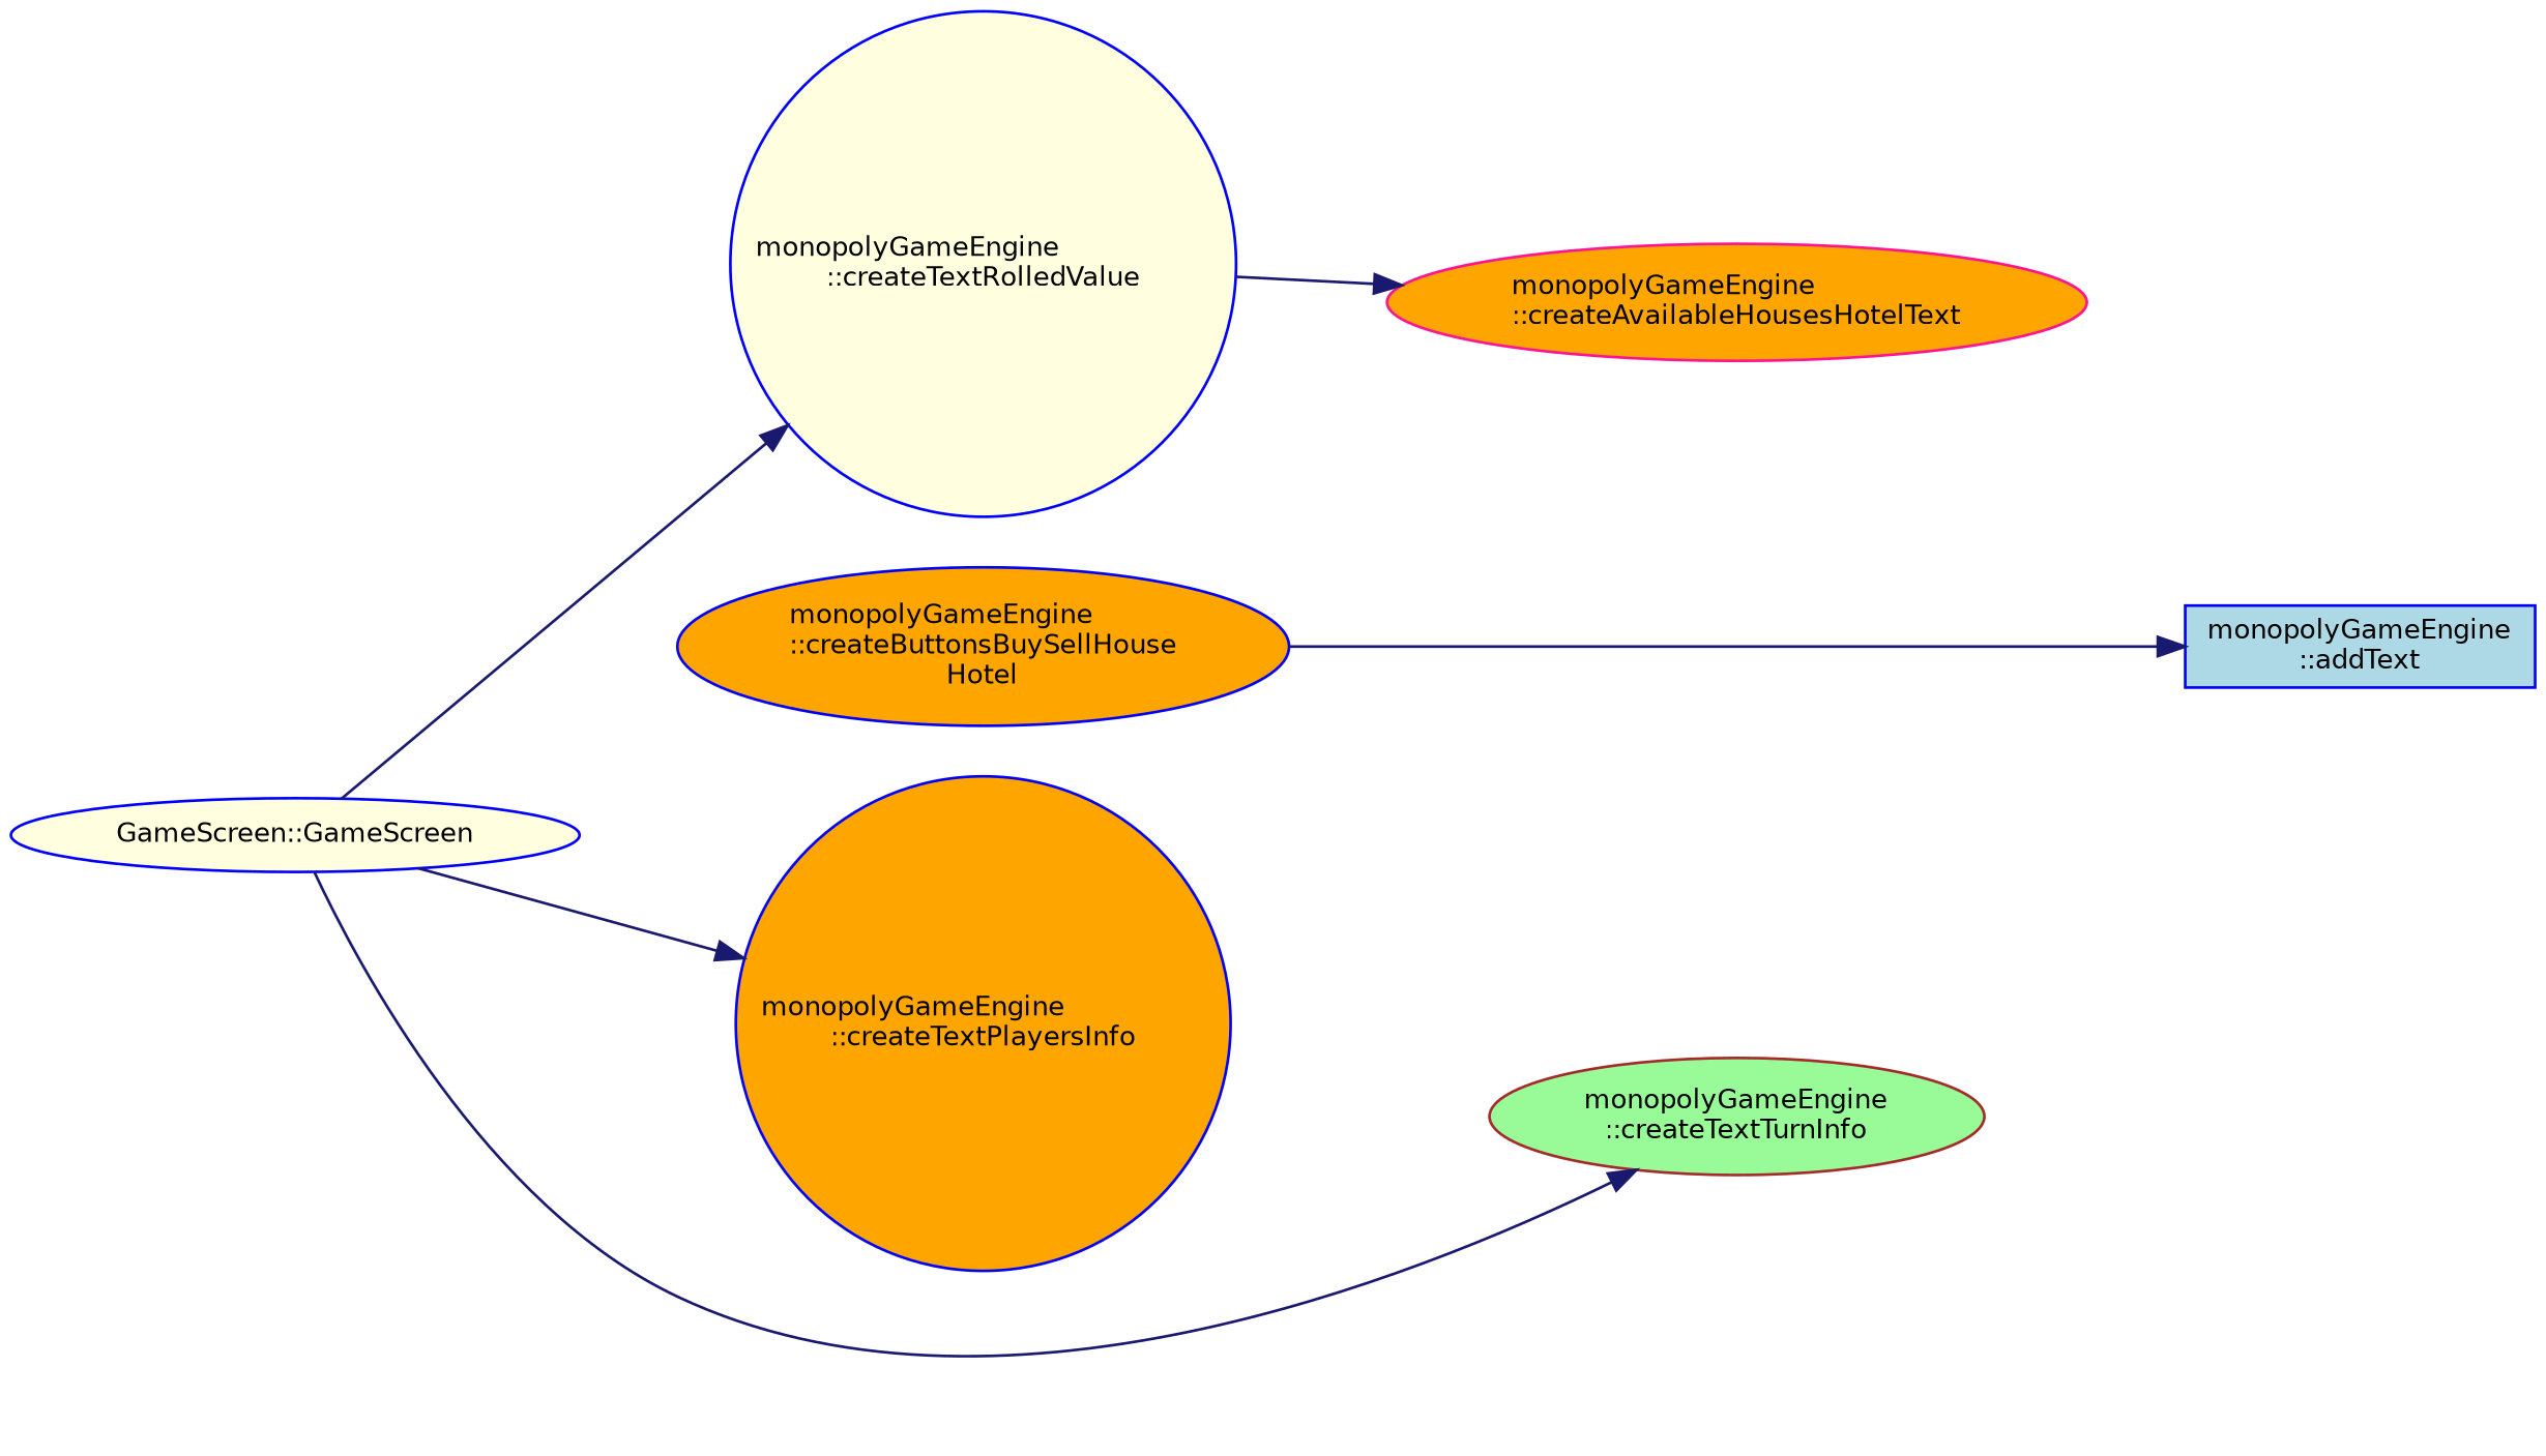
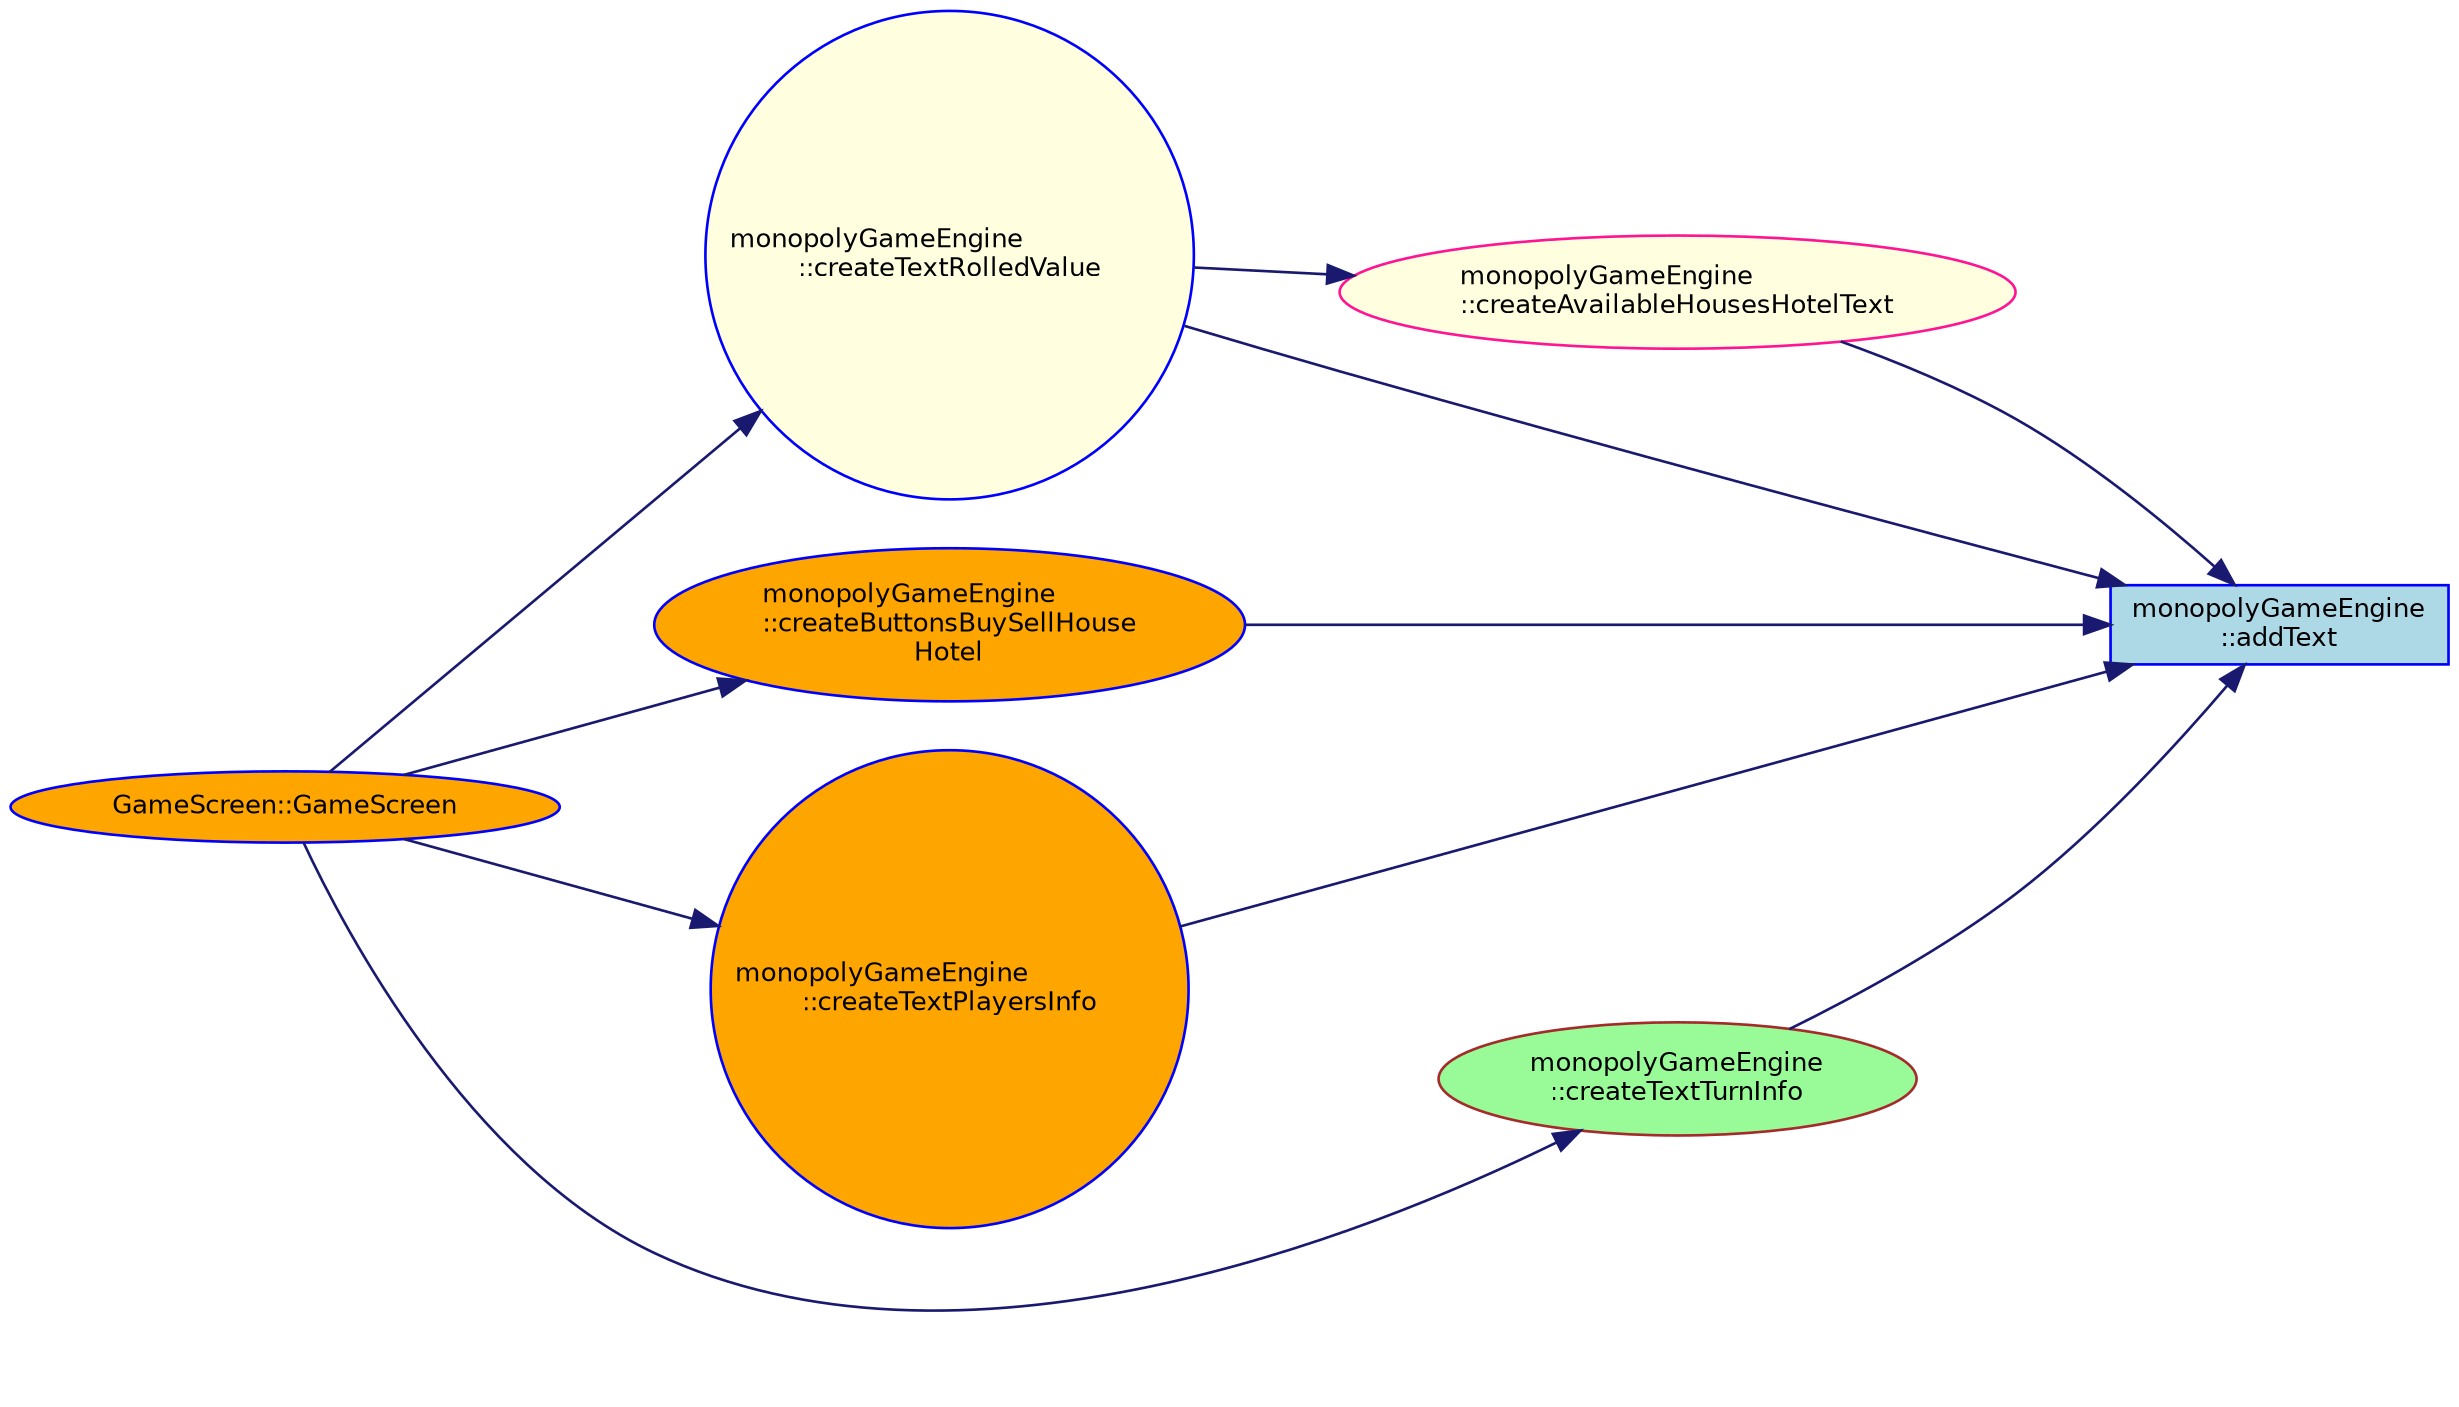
  digraph {
    rankdir=RL
    node [color=blue fillcolor=orange fontname=Helvetica fontsize=10 shape=ellipse style=filled]
    edge [color=midnightblue dir=back fontname=Helvetica fontsize=10 labelfontname=Helvetica labelfontsize=10 style=solid]
    n1 [fillcolor=lightblue fontcolor=black height=0.2 label="monopolyGameEngine\l::addText" shape=box width=0.4]
-   n2 [color=deeppink height=0.2 label="monopolyGameEngine\l::createAvailableHousesHotelText" width=0.4]
+   n2 [color=deeppink fillcolor=lightyellow height=0.2 label="monopolyGameEngine\l::createAvailableHousesHotelText" width=0.4]
    n3 [height=0.2 label="monopolyGameEngine\l::createButtonsBuySellHouse\lHotel" width=0.4]
    n4 [height=0.2 label="monopolyGameEngine\l::createTextPlayersInfo" shape=circle width=0.4]
    n5 [fillcolor=lightyellow height=0.2 label="monopolyGameEngine\l::createTextRolledValue" shape=circle width=0.4]
    n6 [color=brown fillcolor=palegreen height=0.2 label="monopolyGameEngine\l::createTextTurnInfo" width=0.4]
-   n7 [fillcolor=lightyellow height=0.2 label="GameScreen::GameScreen" width=0.4]
+   n7 [height=0.2 label="GameScreen::GameScreen" width=0.4]
+   n1 -> n2
    n1 -> n3
+   n1 -> n4
+   n1 -> n5
+   n1 -> n6
    n2 -> n5
+   n3 -> n7
    n4 -> n7
    n5 -> n7
    n6 -> n7
  }
